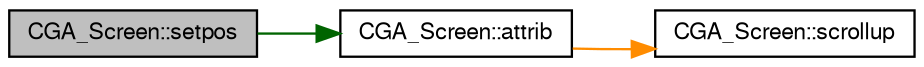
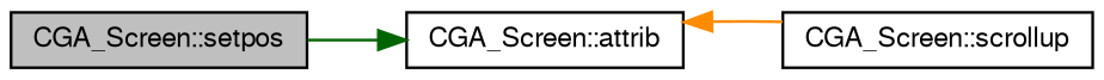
  digraph {
    rankdir=LR
    node [color=black fontname=FreeSans fontsize=10 shape=record]
    edge [fontname=FreeSans fontsize=10 labelfontname=FreeSans labelfontsize=10 style=solid]
    n1 [fillcolor=grey75 fontcolor=black height=0.2 label="CGA_Screen::setpos" style=filled width=0.4]
    n2 [height=0.2 label="CGA_Screen::attrib" width=0.4]
    n3 [height=0.2 label="CGA_Screen::scrollup" width=0.4]
    n1 -> n2 [color=darkgreen]
-   n2 -> n3 [color=darkorange]
+   n3 -> n2 [color=darkorange]
  }
